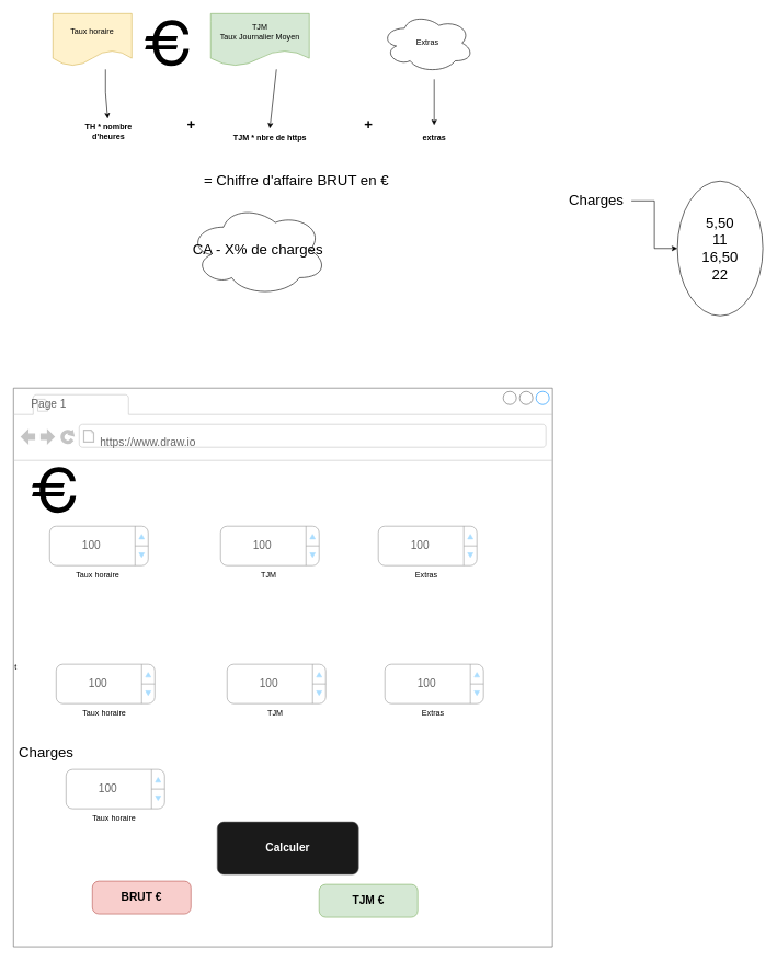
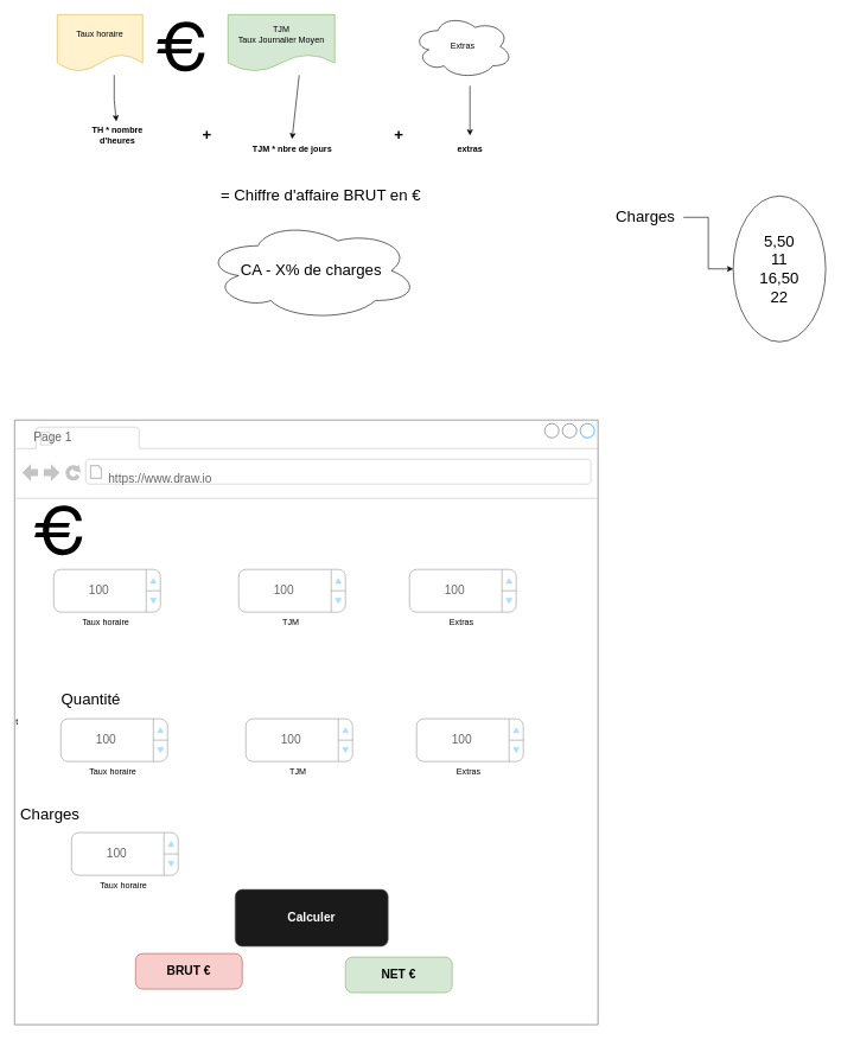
  <mxCell id="0" />
  <mxCell id="1" parent="0" />
  <mxCell id="2" value="t" style="strokeWidth=1;shadow=0;dashed=0;align=left;html=1;shape=mxgraph.mockup.containers.browserWindow;rSize=0;strokeColor=#666666;strokeColor2=#008cff;strokeColor3=#c4c4c4;mainText=,;recursiveResize=0;" vertex="1" parent="1"><mxGeometry x="20" y="590" width="820" height="850" as="geometry" /></mxCell>
  <mxCell id="3" value="Page 1" style="strokeWidth=1;shadow=0;dashed=0;align=center;html=1;shape=mxgraph.mockup.containers.anchor;fontSize=17;fontColor=#666666;align=left;" vertex="1" parent="2"><mxGeometry x="25" y="12" width="110" height="26" as="geometry" /></mxCell>
  <mxCell id="4" value="https://www.draw.io" style="strokeWidth=1;shadow=0;dashed=0;align=center;html=1;shape=mxgraph.mockup.containers.anchor;rSize=0;fontSize=17;fontColor=#666666;align=left;" vertex="1" parent="2"><mxGeometry x="130" y="60" width="210" height="45" as="geometry" /></mxCell>
  <mxCell id="5" value="&lt;table cellpadding=&quot;0&quot; cellspacing=&quot;0&quot; style=&quot;width:100%;height:100%;&quot;&gt;&lt;tr&gt;&lt;td style=&quot;width:85%&quot;&gt;100&lt;/td&gt;&lt;td style=&quot;width:15%&quot;&gt;&lt;/td&gt;&lt;/tr&gt;&lt;/table&gt;" style="strokeWidth=1;shadow=0;dashed=0;align=center;html=1;shape=mxgraph.mockup.forms.spinner;strokeColor=#999999;spinLayout=right;spinStyle=normal;adjStyle=triangle;fillColor=#aaddff;fontSize=17;fontColor=#666666;mainText=;html=1;overflow=fill;" vertex="1" parent="2"><mxGeometry x="55" y="210" width="150" height="60" as="geometry" /></mxCell>
  <mxCell id="6" value="Taux horaire" style="text;html=1;strokeColor=none;fillColor=none;align=center;verticalAlign=middle;whiteSpace=wrap;rounded=0;" vertex="1" parent="2"><mxGeometry x="90" y="270" width="77" height="30" as="geometry" /></mxCell>
  <mxCell id="7" value="" style="shape=mxgraph.signs.travel.euro;html=1;pointerEvents=1;fillColor=#000000;strokeColor=none;verticalLabelPosition=bottom;verticalAlign=top;align=center;" vertex="1" parent="2"><mxGeometry x="28" y="120" width="67" height="70" as="geometry" /></mxCell>
  <mxCell id="8" value="&lt;table cellpadding=&quot;0&quot; cellspacing=&quot;0&quot; style=&quot;width:100%;height:100%;&quot;&gt;&lt;tr&gt;&lt;td style=&quot;width:85%&quot;&gt;100&lt;/td&gt;&lt;td style=&quot;width:15%&quot;&gt;&lt;/td&gt;&lt;/tr&gt;&lt;/table&gt;" style="strokeWidth=1;shadow=0;dashed=0;align=center;html=1;shape=mxgraph.mockup.forms.spinner;strokeColor=#999999;spinLayout=right;spinStyle=normal;adjStyle=triangle;fillColor=#aaddff;fontSize=17;fontColor=#666666;mainText=;html=1;overflow=fill;" vertex="1" parent="2"><mxGeometry x="315" y="210" width="150" height="60" as="geometry" /></mxCell>
  <mxCell id="9" value="TJM" style="text;html=1;strokeColor=none;fillColor=none;align=center;verticalAlign=middle;whiteSpace=wrap;rounded=0;" vertex="1" parent="2"><mxGeometry x="350" y="270" width="77" height="30" as="geometry" /></mxCell>
  <mxCell id="10" value="&lt;table cellpadding=&quot;0&quot; cellspacing=&quot;0&quot; style=&quot;width:100%;height:100%;&quot;&gt;&lt;tr&gt;&lt;td style=&quot;width:85%&quot;&gt;100&lt;/td&gt;&lt;td style=&quot;width:15%&quot;&gt;&lt;/td&gt;&lt;/tr&gt;&lt;/table&gt;" style="strokeWidth=1;shadow=0;dashed=0;align=center;html=1;shape=mxgraph.mockup.forms.spinner;strokeColor=#999999;spinLayout=right;spinStyle=normal;adjStyle=triangle;fillColor=#aaddff;fontSize=17;fontColor=#666666;mainText=;html=1;overflow=fill;" vertex="1" parent="2"><mxGeometry x="555" y="210" width="150" height="60" as="geometry" /></mxCell>
  <mxCell id="11" value="Extras" style="text;html=1;strokeColor=none;fillColor=none;align=center;verticalAlign=middle;whiteSpace=wrap;rounded=0;" vertex="1" parent="2"><mxGeometry x="590" y="270" width="77" height="30" as="geometry" /></mxCell>
+ <mxCell id="12" value="Quantité" style="text;html=1;strokeColor=none;fillColor=none;align=center;verticalAlign=middle;whiteSpace=wrap;rounded=0;fontSize=22;" vertex="1" parent="2"><mxGeometry x="55" y="375" width="105" height="35" as="geometry" /></mxCell>
  <mxCell id="13" value="&lt;table cellpadding=&quot;0&quot; cellspacing=&quot;0&quot; style=&quot;width:100%;height:100%;&quot;&gt;&lt;tr&gt;&lt;td style=&quot;width:85%&quot;&gt;100&lt;/td&gt;&lt;td style=&quot;width:15%&quot;&gt;&lt;/td&gt;&lt;/tr&gt;&lt;/table&gt;" style="strokeWidth=1;shadow=0;dashed=0;align=center;html=1;shape=mxgraph.mockup.forms.spinner;strokeColor=#999999;spinLayout=right;spinStyle=normal;adjStyle=triangle;fillColor=#aaddff;fontSize=17;fontColor=#666666;mainText=;html=1;overflow=fill;" vertex="1" parent="2"><mxGeometry x="65" y="420" width="150" height="60" as="geometry" /></mxCell>
  <mxCell id="14" value="Taux horaire" style="text;html=1;strokeColor=none;fillColor=none;align=center;verticalAlign=middle;whiteSpace=wrap;rounded=0;" vertex="1" parent="2"><mxGeometry x="100" y="480" width="77" height="30" as="geometry" /></mxCell>
  <mxCell id="15" value="&lt;table cellpadding=&quot;0&quot; cellspacing=&quot;0&quot; style=&quot;width:100%;height:100%;&quot;&gt;&lt;tr&gt;&lt;td style=&quot;width:85%&quot;&gt;100&lt;/td&gt;&lt;td style=&quot;width:15%&quot;&gt;&lt;/td&gt;&lt;/tr&gt;&lt;/table&gt;" style="strokeWidth=1;shadow=0;dashed=0;align=center;html=1;shape=mxgraph.mockup.forms.spinner;strokeColor=#999999;spinLayout=right;spinStyle=normal;adjStyle=triangle;fillColor=#aaddff;fontSize=17;fontColor=#666666;mainText=;html=1;overflow=fill;" vertex="1" parent="2"><mxGeometry x="325" y="420" width="150" height="60" as="geometry" /></mxCell>
  <mxCell id="16" value="TJM" style="text;html=1;strokeColor=none;fillColor=none;align=center;verticalAlign=middle;whiteSpace=wrap;rounded=0;" vertex="1" parent="2"><mxGeometry x="360" y="480" width="77" height="30" as="geometry" /></mxCell>
  <mxCell id="17" value="&lt;table cellpadding=&quot;0&quot; cellspacing=&quot;0&quot; style=&quot;width:100%;height:100%;&quot;&gt;&lt;tr&gt;&lt;td style=&quot;width:85%&quot;&gt;100&lt;/td&gt;&lt;td style=&quot;width:15%&quot;&gt;&lt;/td&gt;&lt;/tr&gt;&lt;/table&gt;" style="strokeWidth=1;shadow=0;dashed=0;align=center;html=1;shape=mxgraph.mockup.forms.spinner;strokeColor=#999999;spinLayout=right;spinStyle=normal;adjStyle=triangle;fillColor=#aaddff;fontSize=17;fontColor=#666666;mainText=;html=1;overflow=fill;" vertex="1" parent="2"><mxGeometry x="565" y="420" width="150" height="60" as="geometry" /></mxCell>
  <mxCell id="18" value="Extras" style="text;html=1;strokeColor=none;fillColor=none;align=center;verticalAlign=middle;whiteSpace=wrap;rounded=0;" vertex="1" parent="2"><mxGeometry x="600" y="480" width="77" height="30" as="geometry" /></mxCell>
  <mxCell id="19" value="&lt;table cellpadding=&quot;0&quot; cellspacing=&quot;0&quot; style=&quot;width:100%;height:100%;&quot;&gt;&lt;tr&gt;&lt;td style=&quot;width:85%&quot;&gt;100&lt;/td&gt;&lt;td style=&quot;width:15%&quot;&gt;&lt;/td&gt;&lt;/tr&gt;&lt;/table&gt;" style="strokeWidth=1;shadow=0;dashed=0;align=center;html=1;shape=mxgraph.mockup.forms.spinner;strokeColor=#999999;spinLayout=right;spinStyle=normal;adjStyle=triangle;fillColor=#aaddff;fontSize=17;fontColor=#666666;mainText=;html=1;overflow=fill;" vertex="1" parent="2"><mxGeometry x="80" y="580" width="150" height="60" as="geometry" /></mxCell>
  <mxCell id="20" value="Taux horaire" style="text;html=1;strokeColor=none;fillColor=none;align=center;verticalAlign=middle;whiteSpace=wrap;rounded=0;" vertex="1" parent="2"><mxGeometry x="115" y="640" width="77" height="30" as="geometry" /></mxCell>
  <mxCell id="21" value="Charges" style="text;html=1;strokeColor=none;fillColor=none;align=center;verticalAlign=middle;whiteSpace=wrap;rounded=0;fontSize=22;" vertex="1" parent="2"><mxGeometry x="20" y="540" width="60" height="30" as="geometry" /></mxCell>
  <mxCell id="22" value="Calculer" style="strokeWidth=1;shadow=0;dashed=0;align=center;html=1;shape=mxgraph.mockup.buttons.button;strokeColor=#666666;fontColor=#ffffff;mainText=;buttonStyle=round;fontSize=17;fontStyle=1;fillColor=#1A1A1A;whiteSpace=wrap;" vertex="1" parent="2"><mxGeometry x="310" y="660" width="215" height="80" as="geometry" /></mxCell>
- <mxCell id="23" value="BRUT €" style="strokeWidth=1;shadow=0;dashed=0;align=center;html=1;shape=mxgraph.mockup.buttons.button;strokeColor=#b85450;mainText=;buttonStyle=round;fontSize=17;fontStyle=1;fillColor=#f8cecc;whiteSpace=wrap;" vertex="1" parent="2"><mxGeometry x="120" y="750" width="150" height="50" as="geometry" /></mxCell>
- <mxCell id="24" value="TJM €" style="strokeWidth=1;shadow=0;dashed=0;align=center;html=1;shape=mxgraph.mockup.buttons.button;strokeColor=#82b366;mainText=;buttonStyle=round;fontSize=17;fontStyle=1;fillColor=#d5e8d4;whiteSpace=wrap;" vertex="1" parent="2"><mxGeometry x="465" y="755" width="150" height="50" as="geometry" /></mxCell>
+ <mxCell id="23" value="BRUT €" style="strokeWidth=1;shadow=0;dashed=0;align=center;html=1;shape=mxgraph.mockup.buttons.button;strokeColor=#b85450;mainText=;buttonStyle=round;fontSize=17;fontStyle=1;fillColor=#f8cecc;whiteSpace=wrap;" vertex="1" parent="2"><mxGeometry x="170" y="750" width="150" height="50" as="geometry" /></mxCell>
+ <mxCell id="24" value="NET €" style="strokeWidth=1;shadow=0;dashed=0;align=center;html=1;shape=mxgraph.mockup.buttons.button;strokeColor=#82b366;mainText=;buttonStyle=round;fontSize=17;fontStyle=1;fillColor=#d5e8d4;whiteSpace=wrap;" vertex="1" parent="2"><mxGeometry x="465" y="755" width="150" height="50" as="geometry" /></mxCell>
  <mxCell id="25" value="Taux horaire" style="shape=document;whiteSpace=wrap;html=1;boundedLbl=1;fillColor=#fff2cc;strokeColor=#d6b656;" vertex="1" parent="1"><mxGeometry x="80" y="20" width="120" height="80" as="geometry" /></mxCell>
  <mxCell id="26" value="TJM&lt;br&gt;Taux Journalier Moyen" style="shape=document;whiteSpace=wrap;html=1;boundedLbl=1;fillColor=#d5e8d4;strokeColor=#82b366;" vertex="1" parent="1"><mxGeometry x="320" y="20" width="150" height="80" as="geometry" /></mxCell>
  <mxCell id="27" value="" style="shape=mxgraph.signs.travel.euro;html=1;pointerEvents=1;fillColor=#000000;strokeColor=none;verticalLabelPosition=bottom;verticalAlign=top;align=center;" vertex="1" parent="1"><mxGeometry x="220" y="30" width="67" height="70" as="geometry" /></mxCell>
  <mxCell id="28" value="" style="endArrow=classic;html=1;rounded=0;" edge="1" parent="1"><mxGeometry width="50" height="50" relative="1" as="geometry"><mxPoint x="420" y="105" as="sourcePoint" /><mxPoint x="410" y="195" as="targetPoint" /></mxGeometry></mxCell>
  <mxCell id="29" value="" style="endArrow=classic;html=1;rounded=0;" edge="1" parent="1" target="30"><mxGeometry width="50" height="50" relative="1" as="geometry"><mxPoint x="160" y="105" as="sourcePoint" /><mxPoint x="150" y="195" as="targetPoint" /><Array as="points"><mxPoint x="160" y="140" /></Array></mxGeometry></mxCell>
- <mxCell id="30" value="&lt;b&gt;TH * nombre d'heures&lt;/b&gt;" style="text;html=1;strokeColor=none;fillColor=none;align=center;verticalAlign=middle;whiteSpace=wrap;rounded=0;" vertex="1" parent="1"><mxGeometry x="120" y="180" width="90" height="40" as="geometry" /></mxCell>
- <mxCell id="31" value="&lt;b&gt;TJM * nbre de https&lt;/b&gt;" style="text;html=1;align=center;verticalAlign=middle;resizable=0;points=[];autosize=1;strokeColor=none;fillColor=none;" vertex="1" parent="1"><mxGeometry x="345" y="195" width="130" height="30" as="geometry" /></mxCell>
+ <mxCell id="30" value="&lt;b&gt;TH * nombre d'heures&lt;/b&gt;" style="text;html=1;strokeColor=none;fillColor=none;align=center;verticalAlign=middle;whiteSpace=wrap;rounded=0;" vertex="1" parent="1"><mxGeometry x="120" y="170" width="90" height="40" as="geometry" /></mxCell>
+ <mxCell id="31" value="&lt;b&gt;TJM * nbre de jours&lt;/b&gt;" style="text;html=1;align=center;verticalAlign=middle;resizable=0;points=[];autosize=1;strokeColor=none;fillColor=none;" vertex="1" parent="1"><mxGeometry x="345" y="195" width="130" height="30" as="geometry" /></mxCell>
  <mxCell id="32" value="Extras" style="ellipse;shape=cloud;whiteSpace=wrap;html=1;" vertex="1" parent="1"><mxGeometry x="580" y="20" width="140" height="90" as="geometry" /></mxCell>
  <mxCell id="33" value="" style="endArrow=classic;html=1;rounded=0;" edge="1" parent="1"><mxGeometry width="50" height="50" relative="1" as="geometry"><mxPoint x="660" y="120" as="sourcePoint" /><mxPoint x="660" y="190" as="targetPoint" /></mxGeometry></mxCell>
  <mxCell id="34" value="&lt;b&gt;extras&lt;/b&gt;" style="text;html=1;align=center;verticalAlign=middle;resizable=0;points=[];autosize=1;strokeColor=none;fillColor=none;" vertex="1" parent="1"><mxGeometry x="630" y="195" width="60" height="30" as="geometry" /></mxCell>
  <mxCell id="35" value="&lt;b&gt;&lt;font style=&quot;font-size: 22px;&quot;&gt;+&lt;/font&gt;&lt;/b&gt;" style="text;html=1;align=center;verticalAlign=middle;resizable=0;points=[];autosize=1;strokeColor=none;fillColor=none;" vertex="1" parent="1"><mxGeometry x="270" y="170" width="40" height="40" as="geometry" /></mxCell>
  <mxCell id="36" value="&lt;b&gt;&lt;font style=&quot;font-size: 22px;&quot;&gt;+&lt;/font&gt;&lt;/b&gt;" style="text;html=1;align=center;verticalAlign=middle;resizable=0;points=[];autosize=1;strokeColor=none;fillColor=none;" vertex="1" parent="1"><mxGeometry x="540" y="170" width="40" height="40" as="geometry" /></mxCell>
  <mxCell id="37" value="= Chiffre d'affaire BRUT en €" style="text;html=1;align=center;verticalAlign=middle;resizable=0;points=[];autosize=1;strokeColor=none;fillColor=none;fontSize=22;" vertex="1" parent="1"><mxGeometry x="300" y="255" width="300" height="40" as="geometry" /></mxCell>
- <mxCell id="38" value="CA - X% de charges" style="ellipse;shape=cloud;whiteSpace=wrap;html=1;fontSize=22;" vertex="1" parent="1"><mxGeometry x="287" y="310" width="210" height="140" as="geometry" /></mxCell>
+ <mxCell id="38" value="CA - X% de charges" style="ellipse;shape=cloud;whiteSpace=wrap;html=1;fontSize=22;" vertex="1" parent="1"><mxGeometry x="287" y="310" width="300" height="140" as="geometry" /></mxCell>
  <mxCell id="39" value="" style="edgeStyle=orthogonalEdgeStyle;rounded=0;orthogonalLoop=1;jettySize=auto;html=1;fontSize=22;" edge="1" parent="1" source="40" target="41"><mxGeometry relative="1" as="geometry" /></mxCell>
  <mxCell id="40" value="Charges&amp;nbsp;" style="text;html=1;strokeColor=none;fillColor=none;align=center;verticalAlign=middle;whiteSpace=wrap;rounded=0;fontSize=22;" vertex="1" parent="1"><mxGeometry x="860" y="290" width="100" height="30" as="geometry" /></mxCell>
  <mxCell id="41" value="5,50&lt;br&gt;11&lt;br&gt;16,50&lt;br&gt;22" style="ellipse;whiteSpace=wrap;html=1;fontSize=22;" vertex="1" parent="1"><mxGeometry x="1030" y="275" width="130" height="205" as="geometry" /></mxCell>
